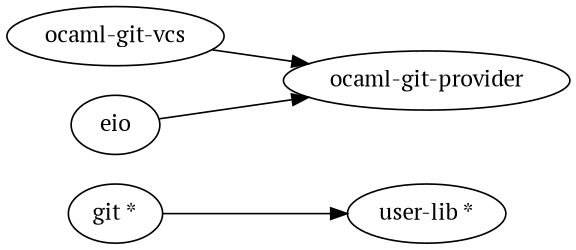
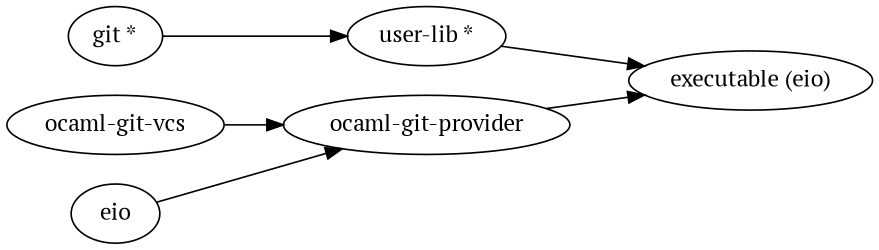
  digraph {
    fontname="PT Serif"
    rankdir=LR
    node [fontname="PT Serif"]
    edge [fontname="PT Serif"]
    n1 [label="git *"]
    "user-lib *"
+   "executable (eio)"
    n4 [label="ocaml-git-vcs"]
    "ocaml-git-provider"
    eio
    n1 -> "user-lib *"
+   "user-lib *" -> "executable (eio)"
    n4 -> "ocaml-git-provider"
+   "ocaml-git-provider" -> "executable (eio)"
    eio -> "ocaml-git-provider"
  }
